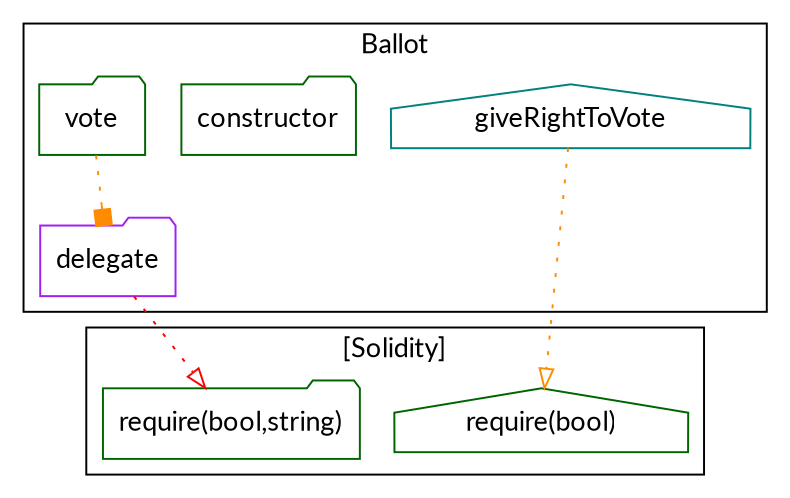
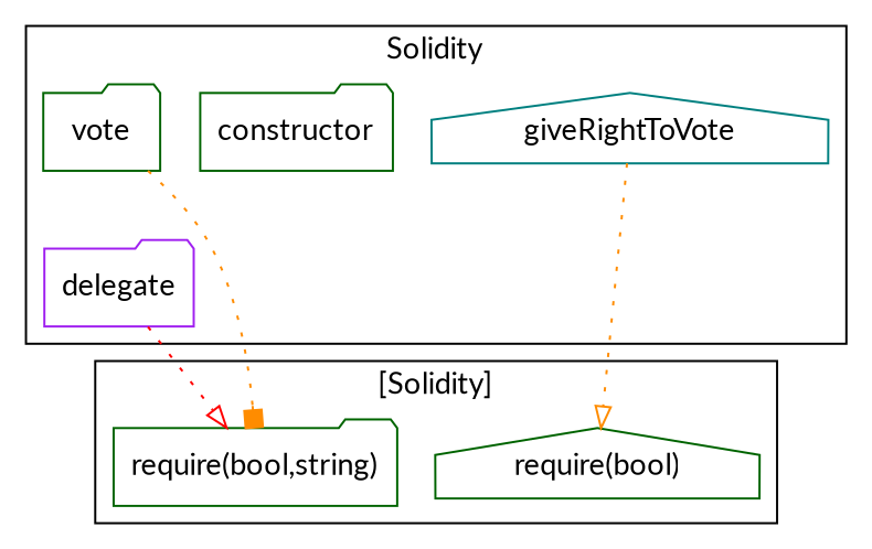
  strict digraph {
    fontname=Lato
    node [color=darkgreen fontname=Lato shape=folder]
    edge [arrowhead=onormal color=darkorange fontname=Lato style=dotted]
    n1 [color=purple label=delegate]
    n2 [label=vote]
    n3 [label=constructor]
    n4 [color=teal label=giveRightToVote shape=house]
    "require(bool,string)"
    "require(bool)" [shape=house]
    subgraph cluster_1 {
-     label=Ballot
+     label=Solidity
      n1
      n2
      n3
      n4
    }
    subgraph cluster_2 {
      label="[Solidity]"
      "require(bool,string)"
      "require(bool)"
    }
    n1 -> "require(bool,string)" [color=red]
-   n2 -> n1 [arrowhead=box]
+   n2 -> "require(bool,string)" [arrowhead=box]
    n4 -> "require(bool)"
  }
